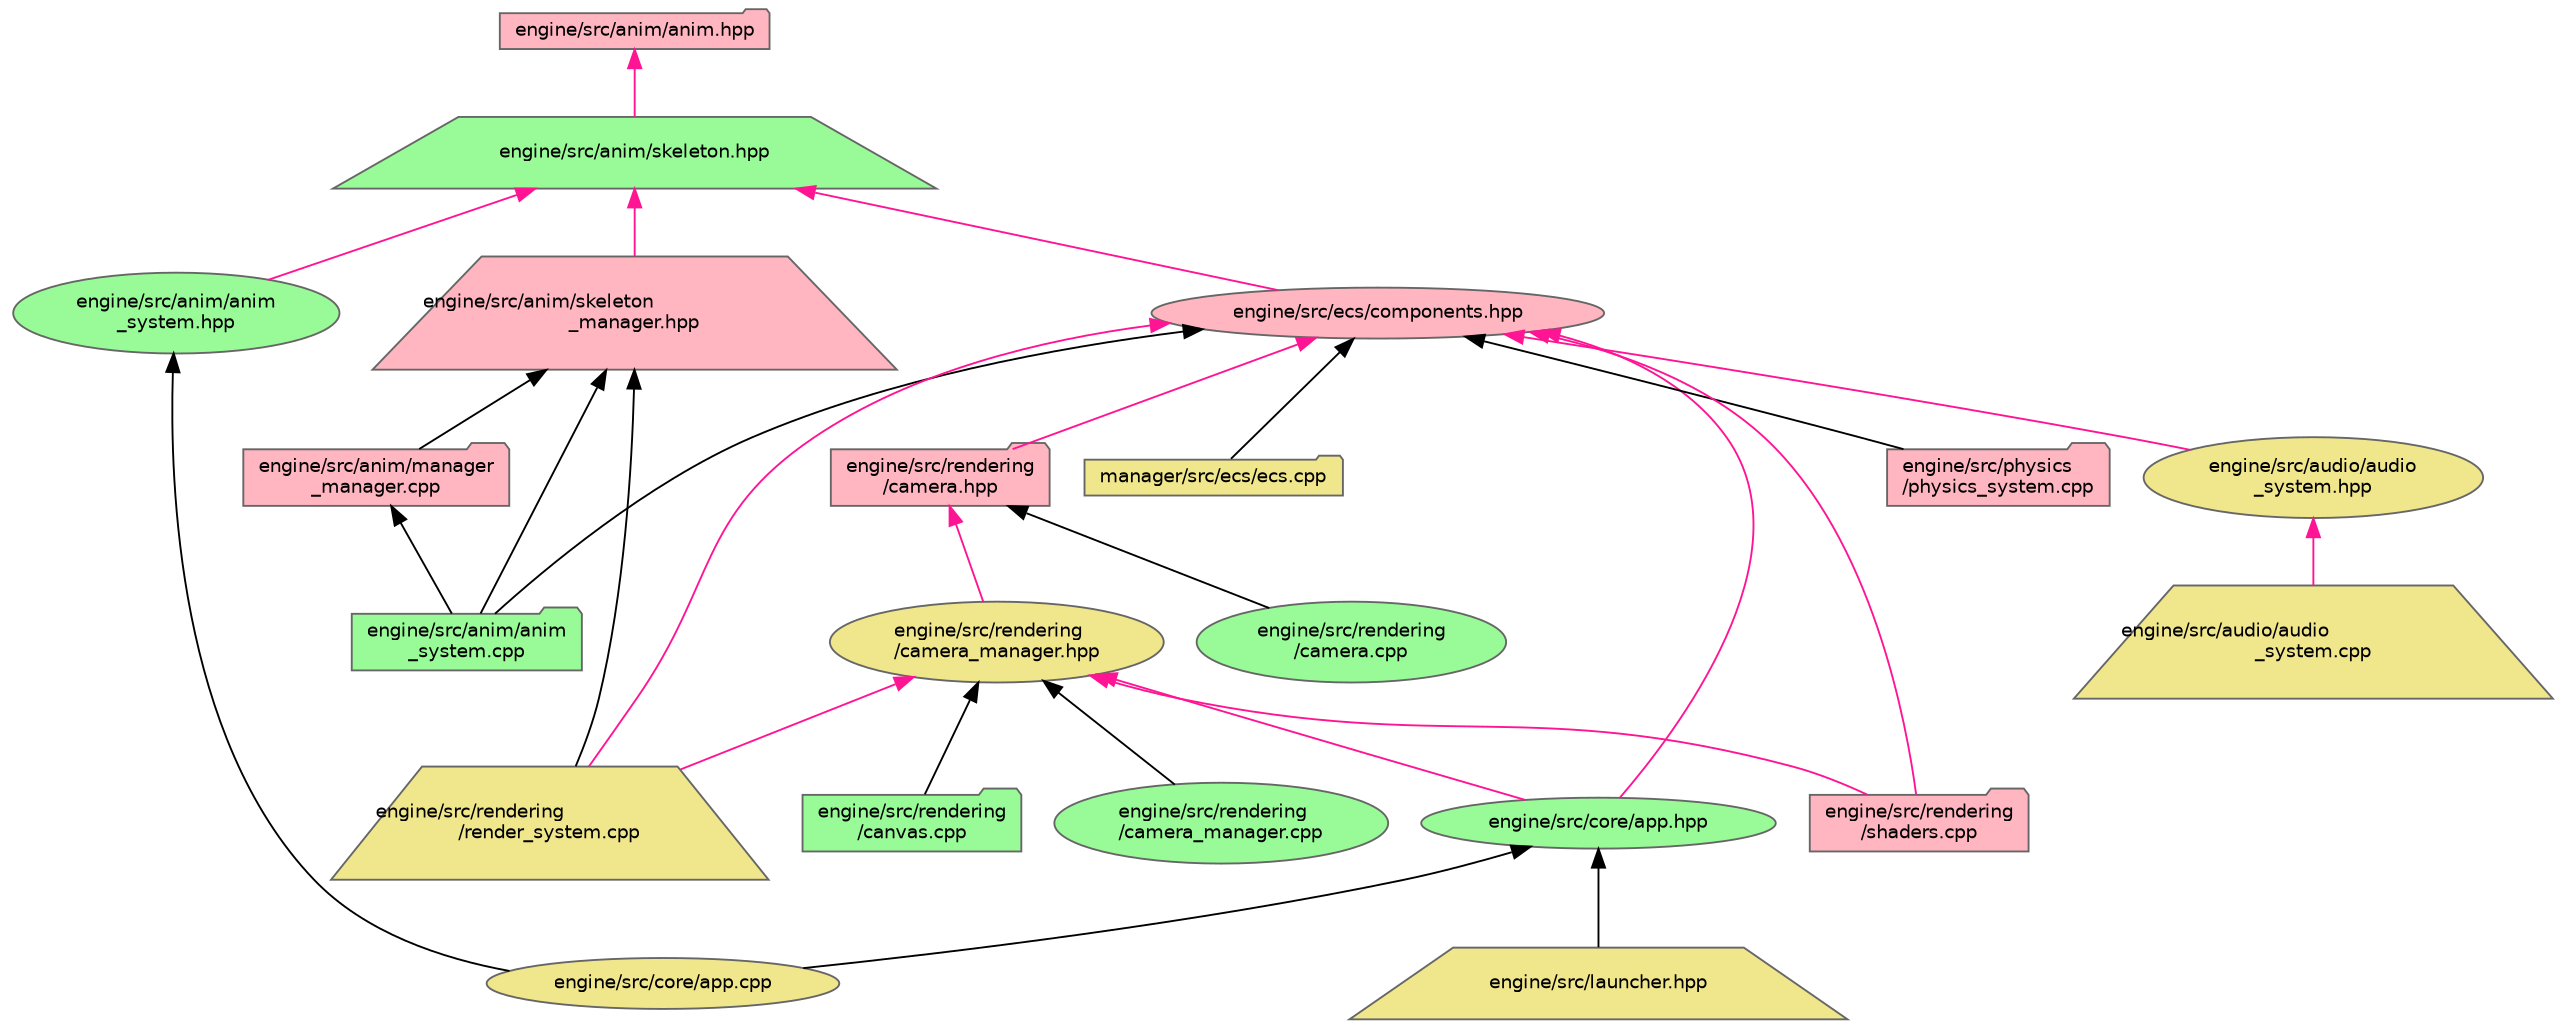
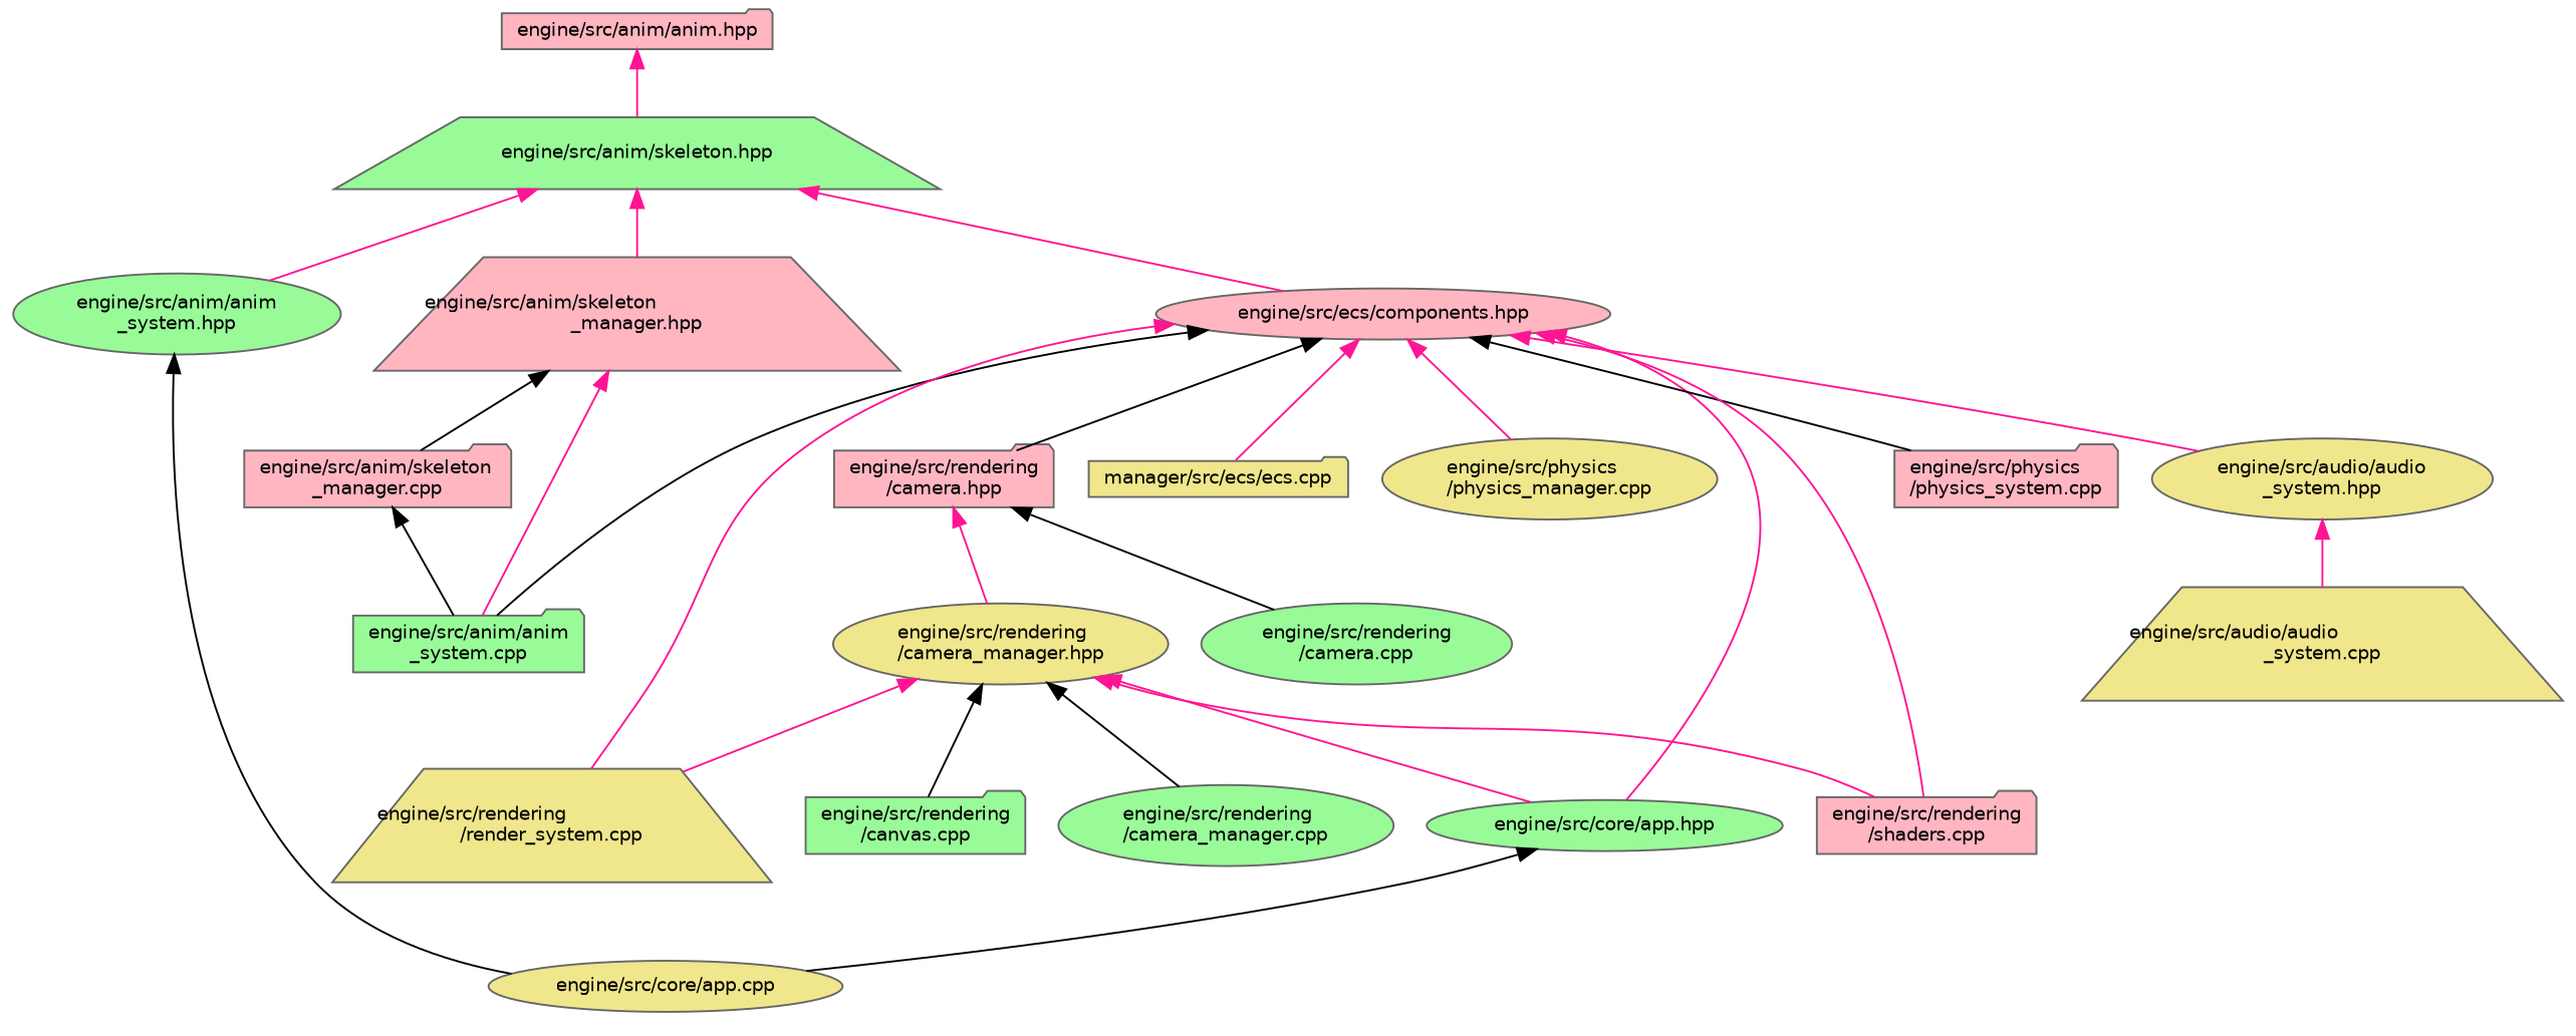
  digraph {
    node [color=grey40 fillcolor=khaki fontname=Helvetica fontsize=10 shape=ellipse style=filled]
    edge [color=deeppink dir=back fontname=Helvetica fontsize=10 labelfontname=Helvetica labelfontsize=10 style=solid]
    n1 [color=gray40 fillcolor=lightpink fontcolor=black height=0.2 label="engine/src/anim/anim.hpp" shape=folder width=0.4]
    n2 [fillcolor=palegreen height=0.2 label="engine/src/anim/skeleton.hpp" shape=trapezium width=0.4]
    n3 [fillcolor=palegreen height=0.2 label="engine/src/anim/anim\l_system.hpp" width=0.4]
    n4 [fillcolor=lightpink height=0.2 label="engine/src/anim/skeleton\l_manager.hpp" shape=trapezium width=0.4]
    n5 [fillcolor=lightpink height=0.2 label="engine/src/ecs/components.hpp" width=0.4]
    n6 [height=0.2 label="engine/src/core/app.cpp" width=0.4]
    n7 [fillcolor=palegreen height=0.2 label="engine/src/anim/anim\l_system.cpp" shape=folder width=0.4]
-   n8 [fillcolor=lightpink height=0.2 label="engine/src/anim/manager\l_manager.cpp" shape=folder width=0.4]
+   n8 [fillcolor=lightpink height=0.2 label="engine/src/anim/skeleton\l_manager.cpp" shape=folder width=0.4]
    n9 [height=0.2 label="engine/src/rendering\l/render_system.cpp" shape=trapezium width=0.4]
    n10 [height=0.2 label="engine/src/audio/audio\l_system.hpp" width=0.4]
    n11 [fillcolor=palegreen height=0.2 label="engine/src/core/app.hpp" width=0.4]
    n12 [height=0.2 label="manager/src/ecs/ecs.cpp" shape=folder width=0.4]
+   n13 [height=0.2 label="engine/src/physics\l/physics_manager.cpp" width=0.4]
    n14 [fillcolor=lightpink height=0.2 label="engine/src/physics\l/physics_system.cpp" shape=folder width=0.4]
    n15 [fillcolor=lightpink height=0.2 label="engine/src/rendering\l/camera.hpp" shape=folder width=0.4]
    n16 [fillcolor=lightpink height=0.2 label="engine/src/rendering\l/shaders.cpp" shape=folder width=0.4]
    n17 [height=0.2 label="engine/src/audio/audio\l_system.cpp" shape=trapezium width=0.4]
-   n18 [height=0.2 label="engine/src/launcher.hpp" shape=trapezium width=0.4]
    n19 [fillcolor=palegreen height=0.2 label="engine/src/rendering\l/camera.cpp" width=0.4]
    n20 [height=0.2 label="engine/src/rendering\l/camera_manager.hpp" width=0.4]
    n21 [fillcolor=palegreen height=0.2 label="engine/src/rendering\l/camera_manager.cpp" width=0.4]
    n22 [fillcolor=palegreen height=0.2 label="engine/src/rendering\l/canvas.cpp" shape=folder width=0.4]
    n1 -> n2
    n2 -> n3
    n2 -> n4
    n2 -> n5
    n3 -> n6 [color=black]
-   n4 -> n7 [color=black]
+   n4 -> n7
    n4 -> n8 [color=black]
-   n4 -> n9 [color=black]
    n5 -> n7 [color=black]
    n5 -> n9
    n5 -> n10
    n5 -> n11
-   n5 -> n12 [color=black]
+   n5 -> n12
+   n5 -> n13
    n5 -> n14 [color=black]
-   n5 -> n15
+   n5 -> n15 [color=black]
    n5 -> n16
    n8 -> n7 [color=black]
    n10 -> n17
    n11 -> n6 [color=black]
-   n11 -> n18 [color=black]
    n15 -> n19 [color=black]
    n15 -> n20
    n20 -> n9
    n20 -> n11
    n20 -> n16
    n20 -> n21 [color=black]
    n20 -> n22 [color=black]
  }
